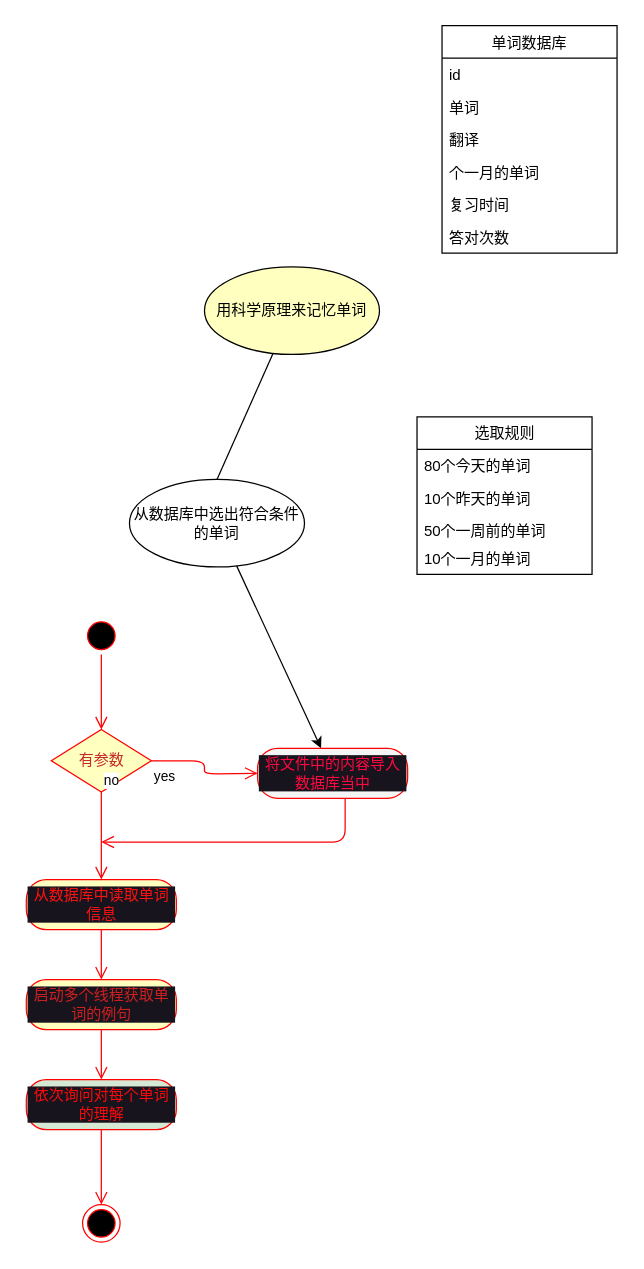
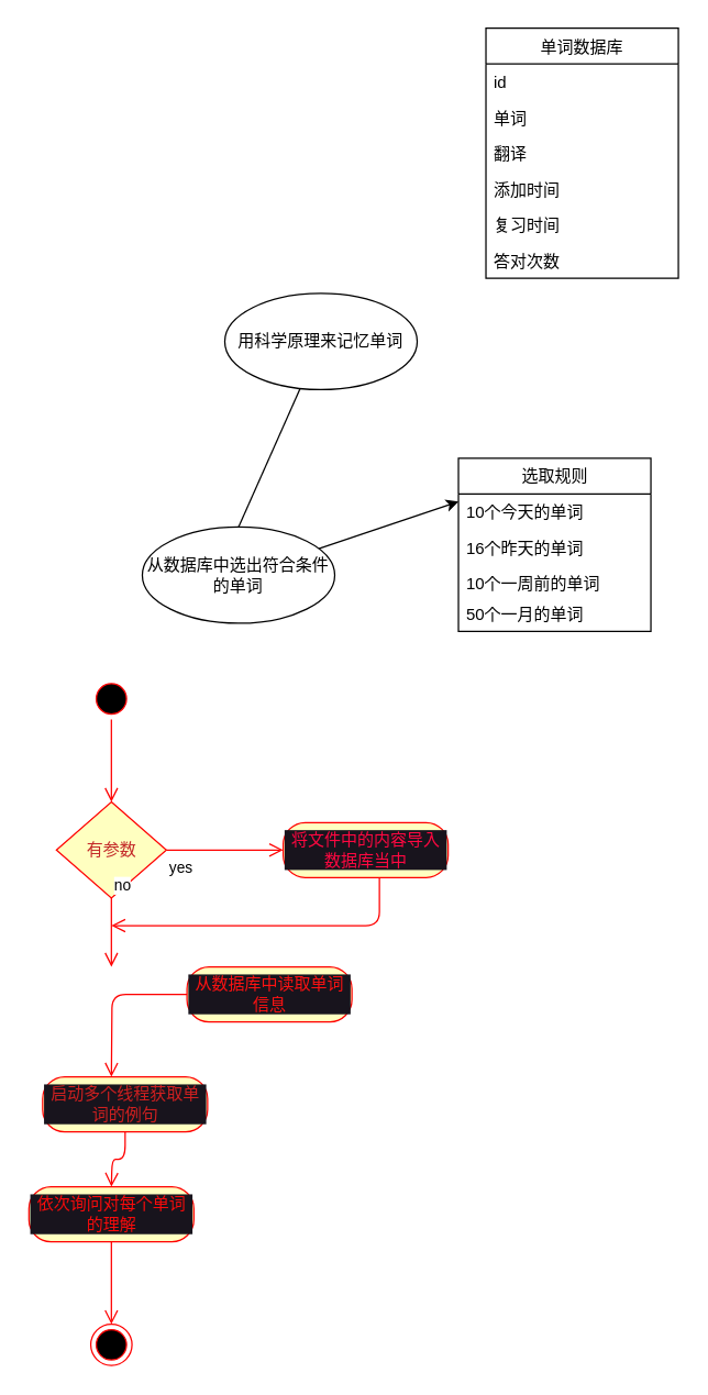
  <mxCell id="0" />
  <mxCell id="1" parent="0" />
  <mxCell id="2" style="edgeStyle=none;html=1;entryX=0.5;entryY=0;entryDx=0;entryDy=0;endArrow=none;" edge="1" parent="1" source="3" target="5"><mxGeometry relative="1" as="geometry" /></mxCell>
- <mxCell id="3" value="用科学原理来记忆单词" style="ellipse;whiteSpace=wrap;html=1;fillColor=#ffffc0;" vertex="1" parent="1"><mxGeometry x="163" y="213" width="140" height="70" as="geometry" /></mxCell>
- <mxCell id="4" style="edgeStyle=none;html=1;" edge="1" parent="1" source="5" target="28"><mxGeometry relative="1" as="geometry" /></mxCell>
+ <mxCell id="3" value="用科学原理来记忆单词" style="ellipse;whiteSpace=wrap;html=1;" vertex="1" parent="1"><mxGeometry x="163" y="213" width="140" height="70" as="geometry" /></mxCell>
+ <mxCell id="4" style="edgeStyle=none;html=1;entryX=0;entryY=0.25;entryDx=0;entryDy=0;" edge="1" parent="1" source="5" target="6"><mxGeometry relative="1" as="geometry" /></mxCell>
  <mxCell id="5" value="从数据库中选出符合条件的单词" style="ellipse;whiteSpace=wrap;html=1;" vertex="1" parent="1"><mxGeometry x="103" y="383" width="140" height="70" as="geometry" /></mxCell>
  <mxCell id="6" value="选取规则" style="swimlane;fontStyle=0;childLayout=stackLayout;horizontal=1;startSize=26;fillColor=none;horizontalStack=0;resizeParent=1;resizeParentMax=0;resizeLast=0;collapsible=1;marginBottom=0;html=1;" vertex="1" parent="1"><mxGeometry x="333" y="333" width="140" height="126" as="geometry" /></mxCell>
- <mxCell id="7" value="80个今天的单词" style="text;strokeColor=none;fillColor=none;align=left;verticalAlign=top;spacingLeft=4;spacingRight=4;overflow=hidden;rotatable=0;points=[[0,0.5],[1,0.5]];portConstraint=eastwest;whiteSpace=wrap;html=1;" vertex="1" parent="6"><mxGeometry y="26" width="140" height="26" as="geometry" /></mxCell>
- <mxCell id="8" value="10个昨天的单词" style="text;strokeColor=none;fillColor=none;align=left;verticalAlign=top;spacingLeft=4;spacingRight=4;overflow=hidden;rotatable=0;points=[[0,0.5],[1,0.5]];portConstraint=eastwest;whiteSpace=wrap;html=1;" vertex="1" parent="6"><mxGeometry y="52" width="140" height="26" as="geometry" /></mxCell>
- <mxCell id="9" value="50个一周前的单词" style="text;strokeColor=none;fillColor=none;align=left;verticalAlign=top;spacingLeft=4;spacingRight=4;overflow=hidden;rotatable=0;points=[[0,0.5],[1,0.5]];portConstraint=eastwest;whiteSpace=wrap;html=1;" vertex="1" parent="6"><mxGeometry y="78" width="140" height="22" as="geometry" /></mxCell>
- <mxCell id="10" value="10个一月的单词" style="text;strokeColor=none;fillColor=none;align=left;verticalAlign=top;spacingLeft=4;spacingRight=4;overflow=hidden;rotatable=0;points=[[0,0.5],[1,0.5]];portConstraint=eastwest;whiteSpace=wrap;html=1;" vertex="1" parent="6"><mxGeometry y="100" width="140" height="26" as="geometry" /></mxCell>
+ <mxCell id="7" value="10个今天的单词" style="text;strokeColor=none;fillColor=none;align=left;verticalAlign=top;spacingLeft=4;spacingRight=4;overflow=hidden;rotatable=0;points=[[0,0.5],[1,0.5]];portConstraint=eastwest;whiteSpace=wrap;html=1;" vertex="1" parent="6"><mxGeometry y="26" width="140" height="26" as="geometry" /></mxCell>
+ <mxCell id="8" value="16个昨天的单词" style="text;strokeColor=none;fillColor=none;align=left;verticalAlign=top;spacingLeft=4;spacingRight=4;overflow=hidden;rotatable=0;points=[[0,0.5],[1,0.5]];portConstraint=eastwest;whiteSpace=wrap;html=1;" vertex="1" parent="6"><mxGeometry y="52" width="140" height="26" as="geometry" /></mxCell>
+ <mxCell id="9" value="10个一周前的单词" style="text;strokeColor=none;fillColor=none;align=left;verticalAlign=top;spacingLeft=4;spacingRight=4;overflow=hidden;rotatable=0;points=[[0,0.5],[1,0.5]];portConstraint=eastwest;whiteSpace=wrap;html=1;" vertex="1" parent="6"><mxGeometry y="78" width="140" height="22" as="geometry" /></mxCell>
+ <mxCell id="10" value="50个一月的单词" style="text;strokeColor=none;fillColor=none;align=left;verticalAlign=top;spacingLeft=4;spacingRight=4;overflow=hidden;rotatable=0;points=[[0,0.5],[1,0.5]];portConstraint=eastwest;whiteSpace=wrap;html=1;" vertex="1" parent="6"><mxGeometry y="100" width="140" height="26" as="geometry" /></mxCell>
  <mxCell id="11" value="单词数据库" style="swimlane;fontStyle=0;childLayout=stackLayout;horizontal=1;startSize=26;fillColor=none;horizontalStack=0;resizeParent=1;resizeParentMax=0;resizeLast=0;collapsible=1;marginBottom=0;" vertex="1" parent="1"><mxGeometry x="353" y="20" width="140" height="182" as="geometry" /></mxCell>
  <mxCell id="12" value="id" style="text;strokeColor=none;fillColor=none;align=left;verticalAlign=top;spacingLeft=4;spacingRight=4;overflow=hidden;rotatable=0;points=[[0,0.5],[1,0.5]];portConstraint=eastwest;" vertex="1" parent="11"><mxGeometry y="26" width="140" height="26" as="geometry" /></mxCell>
  <mxCell id="13" value="单词" style="text;strokeColor=none;fillColor=none;align=left;verticalAlign=top;spacingLeft=4;spacingRight=4;overflow=hidden;rotatable=0;points=[[0,0.5],[1,0.5]];portConstraint=eastwest;" vertex="1" parent="11"><mxGeometry y="52" width="140" height="26" as="geometry" /></mxCell>
  <mxCell id="14" value="翻译" style="text;strokeColor=none;fillColor=none;align=left;verticalAlign=top;spacingLeft=4;spacingRight=4;overflow=hidden;rotatable=0;points=[[0,0.5],[1,0.5]];portConstraint=eastwest;" vertex="1" parent="11"><mxGeometry y="78" width="140" height="26" as="geometry" /></mxCell>
- <mxCell id="15" value="个一月的单词" style="text;strokeColor=none;fillColor=none;align=left;verticalAlign=top;spacingLeft=4;spacingRight=4;overflow=hidden;rotatable=0;points=[[0,0.5],[1,0.5]];portConstraint=eastwest;" vertex="1" parent="11"><mxGeometry y="104" width="140" height="26" as="geometry" /></mxCell>
+ <mxCell id="15" value="添加时间" style="text;strokeColor=none;fillColor=none;align=left;verticalAlign=top;spacingLeft=4;spacingRight=4;overflow=hidden;rotatable=0;points=[[0,0.5],[1,0.5]];portConstraint=eastwest;" vertex="1" parent="11"><mxGeometry y="104" width="140" height="26" as="geometry" /></mxCell>
  <mxCell id="16" value="复习时间" style="text;strokeColor=none;fillColor=none;align=left;verticalAlign=top;spacingLeft=4;spacingRight=4;overflow=hidden;rotatable=0;points=[[0,0.5],[1,0.5]];portConstraint=eastwest;" vertex="1" parent="11"><mxGeometry y="130" width="140" height="26" as="geometry" /></mxCell>
  <mxCell id="17" value="答对次数" style="text;strokeColor=none;fillColor=none;align=left;verticalAlign=top;spacingLeft=4;spacingRight=4;overflow=hidden;rotatable=0;points=[[0,0.5],[1,0.5]];portConstraint=eastwest;" vertex="1" parent="11"><mxGeometry y="156" width="140" height="26" as="geometry" /></mxCell>
  <mxCell id="18" value="" style="group" vertex="1" connectable="0" parent="1"><mxGeometry x="20.5" y="493" width="305" height="500" as="geometry" /></mxCell>
  <mxCell id="19" value="" style="ellipse;html=1;shape=startState;fillColor=#000000;strokeColor=#ff0000;" vertex="1" parent="18"><mxGeometry x="45" width="30" height="30" as="geometry" /></mxCell>
  <mxCell id="20" value="" style="edgeStyle=orthogonalEdgeStyle;html=1;verticalAlign=bottom;endArrow=open;endSize=8;strokeColor=#ff0000;" edge="1" source="19" parent="18"><mxGeometry relative="1" as="geometry"><mxPoint x="60" y="90" as="targetPoint" /></mxGeometry></mxCell>
- <mxCell id="21" value="&lt;font color=&quot;#c32828&quot;&gt;有参数&lt;/font&gt;" style="rhombus;whiteSpace=wrap;html=1;fillColor=#ffffc0;strokeColor=#ff0000;" vertex="1" parent="18"><mxGeometry x="20" y="90" width="80" height="50" as="geometry" /></mxCell>
+ <mxCell id="21" value="&lt;font color=&quot;#c32828&quot;&gt;有参数&lt;/font&gt;" style="rhombus;whiteSpace=wrap;html=1;fillColor=#ffffc0;strokeColor=#ff0000;" vertex="1" parent="18"><mxGeometry x="20" y="90" width="80" height="70" as="geometry" /></mxCell>
  <mxCell id="22" value="no" style="edgeStyle=orthogonalEdgeStyle;html=1;align=left;verticalAlign=bottom;endArrow=open;endSize=8;strokeColor=#ff0000;" edge="1" source="21" parent="18"><mxGeometry x="-1" relative="1" as="geometry"><mxPoint x="60" y="210" as="targetPoint" /></mxGeometry></mxCell>
  <mxCell id="23" value="yes" style="edgeStyle=orthogonalEdgeStyle;html=1;align=left;verticalAlign=top;endArrow=open;endSize=8;strokeColor=#ff0000;" edge="1" source="21" parent="18"><mxGeometry x="-1" relative="1" as="geometry"><mxPoint x="185" y="125" as="targetPoint" /></mxGeometry></mxCell>
- <mxCell id="24" value="&lt;font color=&quot;#fd1212&quot;&gt;从数据库中读取单词信息&lt;/font&gt;" style="rounded=1;whiteSpace=wrap;html=1;arcSize=40;fontColor=#000000;fillColor=#ffffc0;strokeColor=#ff0000;labelBackgroundColor=#18141D;" vertex="1" parent="18"><mxGeometry y="210" width="120" height="40" as="geometry" /></mxCell>
+ <mxCell id="24" value="&lt;font color=&quot;#fd1212&quot;&gt;从数据库中读取单词信息&lt;/font&gt;" style="rounded=1;whiteSpace=wrap;html=1;arcSize=40;fontColor=#000000;fillColor=#ffffc0;strokeColor=#ff0000;labelBackgroundColor=#18141D;" vertex="1" parent="18"><mxGeometry x="115" y="210" width="120" height="40" as="geometry" /></mxCell>
  <mxCell id="25" value="" style="edgeStyle=orthogonalEdgeStyle;html=1;verticalAlign=bottom;endArrow=open;endSize=8;strokeColor=#ff0000;fontColor=#c32828;" edge="1" source="24" parent="18"><mxGeometry relative="1" as="geometry"><mxPoint x="60" y="290" as="targetPoint" /></mxGeometry></mxCell>
- <mxCell id="26" value="&lt;font color=&quot;#cf2020&quot;&gt;启动多个线程获取单词的例句&lt;/font&gt;" style="rounded=1;whiteSpace=wrap;html=1;arcSize=40;fontColor=#000000;fillColor=#ffffc0;strokeColor=#ff0000;labelBackgroundColor=#18141D;" vertex="1" parent="18"><mxGeometry y="290" width="120" height="40" as="geometry" /></mxCell>
+ <mxCell id="26" value="&lt;font color=&quot;#cf2020&quot;&gt;启动多个线程获取单词的例句&lt;/font&gt;" style="rounded=1;whiteSpace=wrap;html=1;arcSize=40;fontColor=#000000;fillColor=#ffffc0;strokeColor=#ff0000;labelBackgroundColor=#18141D;" vertex="1" parent="18"><mxGeometry x="10" y="290" width="120" height="40" as="geometry" /></mxCell>
  <mxCell id="27" value="" style="edgeStyle=orthogonalEdgeStyle;html=1;verticalAlign=bottom;endArrow=open;endSize=8;strokeColor=#ff0000;fontColor=#fd1212;" edge="1" source="26" parent="18"><mxGeometry relative="1" as="geometry"><mxPoint x="60" y="370" as="targetPoint" /></mxGeometry></mxCell>
- <mxCell id="28" value="将文件中的内容导入数据库当中" style="rounded=1;whiteSpace=wrap;html=1;arcSize=40;fontColor=#FF0841;fillColor=#f5f5f5;strokeColor=#ff0000;labelBackgroundColor=#18141D;" vertex="1" parent="18"><mxGeometry x="185" y="105" width="120" height="40" as="geometry" /></mxCell>
+ <mxCell id="28" value="将文件中的内容导入数据库当中" style="rounded=1;whiteSpace=wrap;html=1;arcSize=40;fontColor=#FF0841;fillColor=#ffffc0;strokeColor=#ff0000;labelBackgroundColor=#18141D;" vertex="1" parent="18"><mxGeometry x="185" y="105" width="120" height="40" as="geometry" /></mxCell>
  <mxCell id="29" value="" style="edgeStyle=orthogonalEdgeStyle;html=1;verticalAlign=bottom;endArrow=open;endSize=8;strokeColor=#ff0000;fontColor=#cf2020;" edge="1" source="28" parent="18"><mxGeometry relative="1" as="geometry"><mxPoint x="60" y="180" as="targetPoint" /><Array as="points"><mxPoint x="255" y="180" /></Array></mxGeometry></mxCell>
- <mxCell id="30" value="依次询问对每个单词的理解" style="rounded=1;whiteSpace=wrap;html=1;arcSize=40;fontColor=#f90b0b;fillColor=#d5e8d4;strokeColor=#ff0000;labelBackgroundColor=#18141D;fontFamily=Helvetica;fontSize=12;" vertex="1" parent="18"><mxGeometry y="370" width="120" height="40" as="geometry" /></mxCell>
+ <mxCell id="30" value="依次询问对每个单词的理解" style="rounded=1;whiteSpace=wrap;html=1;arcSize=40;fontColor=#f90b0b;fillColor=#ffffc0;strokeColor=#ff0000;labelBackgroundColor=#18141D;fontFamily=Helvetica;fontSize=12;" vertex="1" parent="18"><mxGeometry y="370" width="120" height="40" as="geometry" /></mxCell>
  <mxCell id="31" value="" style="edgeStyle=orthogonalEdgeStyle;html=1;verticalAlign=bottom;endArrow=open;endSize=8;strokeColor=#ff0000;fontFamily=Helvetica;fontSize=12;fontColor=#f90b0b;" edge="1" source="30" parent="18"><mxGeometry relative="1" as="geometry"><mxPoint x="60" y="470" as="targetPoint" /></mxGeometry></mxCell>
  <mxCell id="32" value="" style="ellipse;html=1;shape=endState;fillColor=#000000;strokeColor=#ff0000;rounded=1;labelBackgroundColor=#18141D;fontFamily=Helvetica;fontSize=12;fontColor=#f90b0b;" vertex="1" parent="18"><mxGeometry x="45" y="470" width="30" height="30" as="geometry" /></mxCell>
